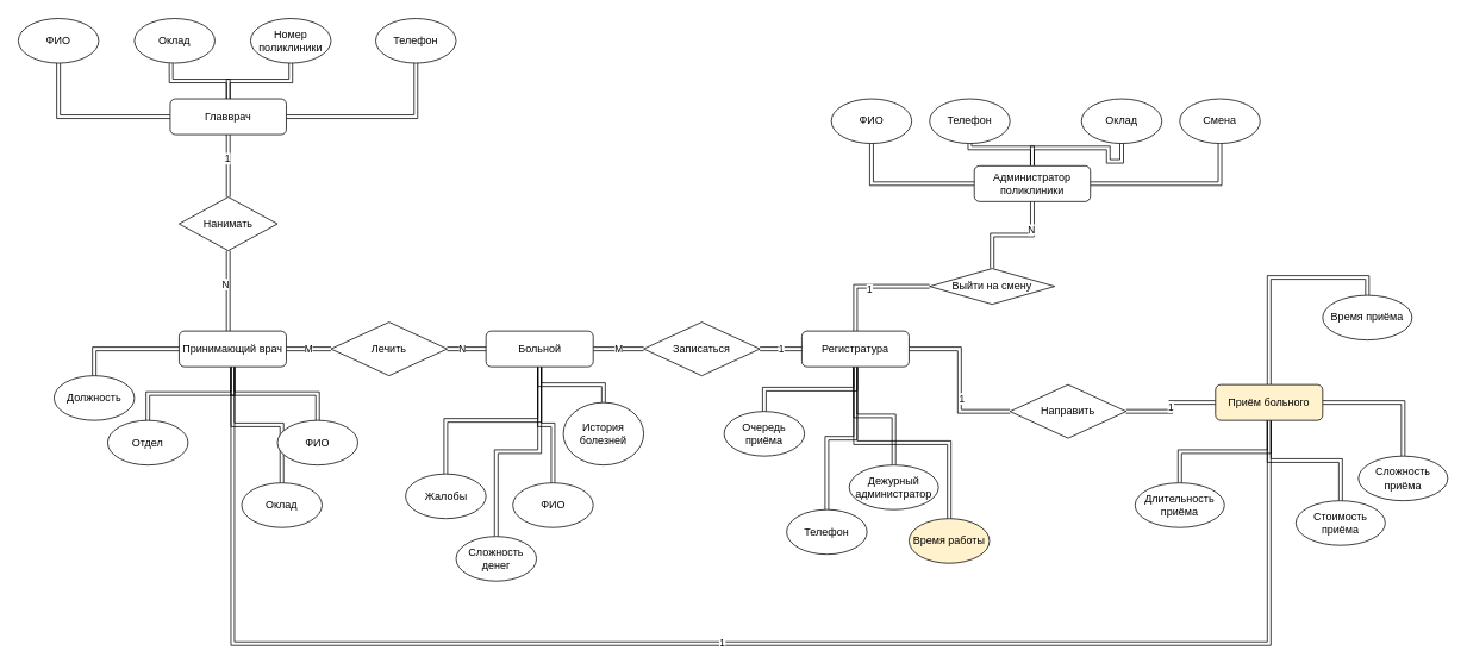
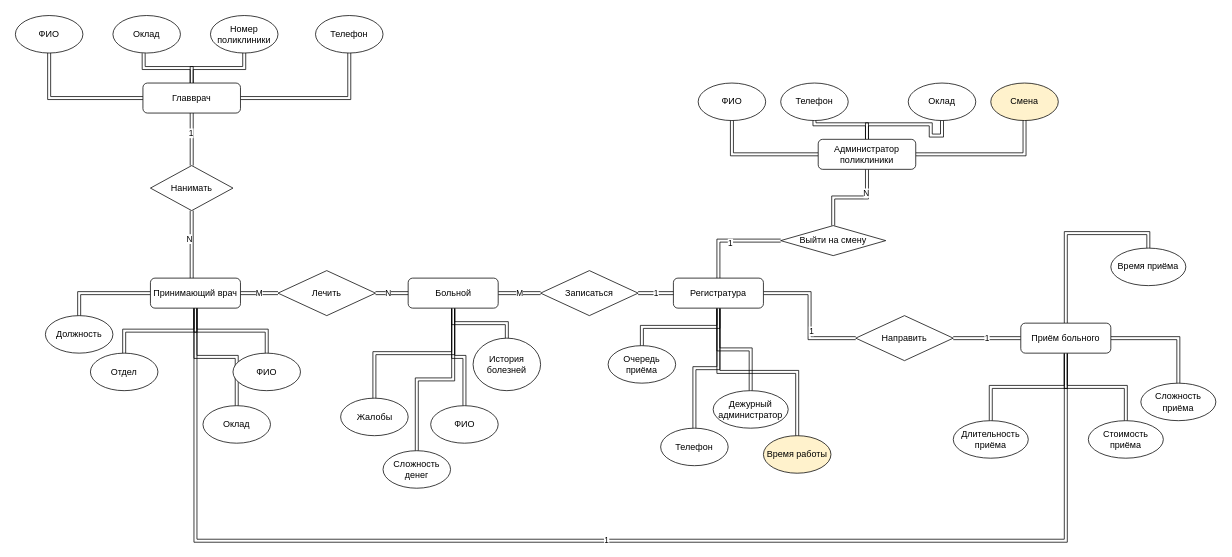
  <mxCell id="0" />
  <mxCell id="1" parent="0" />
  <mxCell id="2" value="M" style="edgeStyle=orthogonalEdgeStyle;rounded=0;orthogonalLoop=1;jettySize=auto;html=1;shape=link;" parent="1" source="7" target="23" edge="1"><mxGeometry relative="1" as="geometry" /></mxCell>
  <mxCell id="3" style="edgeStyle=orthogonalEdgeStyle;rounded=0;orthogonalLoop=1;jettySize=auto;html=1;shape=link;" parent="1" source="7" target="26" edge="1"><mxGeometry relative="1" as="geometry" /></mxCell>
  <mxCell id="4" style="edgeStyle=orthogonalEdgeStyle;rounded=0;orthogonalLoop=1;jettySize=auto;html=1;entryX=0.5;entryY=0;entryDx=0;entryDy=0;shape=link;" parent="1" source="7" target="28" edge="1"><mxGeometry relative="1" as="geometry" /></mxCell>
  <mxCell id="5" style="edgeStyle=orthogonalEdgeStyle;rounded=0;orthogonalLoop=1;jettySize=auto;html=1;entryX=0.5;entryY=0;entryDx=0;entryDy=0;shape=link;" parent="1" source="7" target="27" edge="1"><mxGeometry relative="1" as="geometry" /></mxCell>
  <mxCell id="6" style="edgeStyle=orthogonalEdgeStyle;rounded=0;orthogonalLoop=1;jettySize=auto;html=1;entryX=0.5;entryY=0;entryDx=0;entryDy=0;shape=link;" parent="1" source="7" target="29" edge="1"><mxGeometry relative="1" as="geometry" /></mxCell>
  <mxCell id="7" value="Принимающий врач" style="rounded=1;whiteSpace=wrap;html=1;fontSize=12;glass=0;strokeWidth=1;shadow=0;" parent="1" vertex="1"><mxGeometry x="200" y="370" width="120" height="40" as="geometry" /></mxCell>
  <mxCell id="8" value="M" style="edgeStyle=orthogonalEdgeStyle;rounded=0;orthogonalLoop=1;jettySize=auto;html=1;shape=link;" parent="1" source="13" target="25" edge="1"><mxGeometry relative="1" as="geometry" /></mxCell>
  <mxCell id="9" style="edgeStyle=orthogonalEdgeStyle;rounded=0;orthogonalLoop=1;jettySize=auto;html=1;shape=link;" parent="1" source="13" target="30" edge="1"><mxGeometry relative="1" as="geometry" /></mxCell>
  <mxCell id="10" style="edgeStyle=orthogonalEdgeStyle;rounded=0;orthogonalLoop=1;jettySize=auto;html=1;shape=link;" parent="1" source="13" target="31" edge="1"><mxGeometry relative="1" as="geometry" /></mxCell>
  <mxCell id="11" style="edgeStyle=orthogonalEdgeStyle;rounded=0;orthogonalLoop=1;jettySize=auto;html=1;shape=link;" parent="1" source="13" target="32" edge="1"><mxGeometry relative="1" as="geometry" /></mxCell>
  <mxCell id="12" style="edgeStyle=orthogonalEdgeStyle;rounded=0;orthogonalLoop=1;jettySize=auto;html=1;entryX=0.5;entryY=0;entryDx=0;entryDy=0;shape=link;" parent="1" source="13" target="37" edge="1"><mxGeometry relative="1" as="geometry" /></mxCell>
  <mxCell id="13" value="Больной" style="rounded=1;whiteSpace=wrap;html=1;fontSize=12;glass=0;strokeWidth=1;shadow=0;" parent="1" vertex="1"><mxGeometry x="543.5" y="370" width="120" height="40" as="geometry" /></mxCell>
  <mxCell id="14" style="edgeStyle=orthogonalEdgeStyle;rounded=0;orthogonalLoop=1;jettySize=auto;html=1;shape=link;" parent="1" source="20" target="33" edge="1"><mxGeometry relative="1" as="geometry" /></mxCell>
  <mxCell id="15" style="edgeStyle=orthogonalEdgeStyle;rounded=0;orthogonalLoop=1;jettySize=auto;html=1;entryX=0.5;entryY=0;entryDx=0;entryDy=0;shape=link;" parent="1" source="20" target="34" edge="1"><mxGeometry relative="1" as="geometry" /></mxCell>
  <mxCell id="16" style="edgeStyle=orthogonalEdgeStyle;rounded=0;orthogonalLoop=1;jettySize=auto;html=1;shape=link;" parent="1" source="20" target="35" edge="1"><mxGeometry relative="1" as="geometry" /></mxCell>
  <mxCell id="17" style="edgeStyle=orthogonalEdgeStyle;rounded=0;orthogonalLoop=1;jettySize=auto;html=1;entryX=0.5;entryY=0;entryDx=0;entryDy=0;shape=link;" parent="1" source="20" target="36" edge="1"><mxGeometry relative="1" as="geometry" /></mxCell>
  <mxCell id="18" style="edgeStyle=orthogonalEdgeStyle;rounded=0;orthogonalLoop=1;jettySize=auto;html=1;entryX=0;entryY=0.5;entryDx=0;entryDy=0;shape=link;" edge="1" parent="1" source="20" target="67"><mxGeometry relative="1" as="geometry" /></mxCell>
  <mxCell id="19" value="1" style="edgeLabel;html=1;align=center;verticalAlign=middle;resizable=0;points=[];" vertex="1" connectable="0" parent="18"><mxGeometry x="0.22" y="2" relative="1" as="geometry"><mxPoint as="offset" /></mxGeometry></mxCell>
  <mxCell id="20" value="Регистратура" style="rounded=1;whiteSpace=wrap;html=1;fontSize=12;glass=0;strokeWidth=1;shadow=0;" parent="1" vertex="1"><mxGeometry x="897" y="370" width="120" height="40" as="geometry" /></mxCell>
  <mxCell id="21" style="edgeStyle=orthogonalEdgeStyle;rounded=0;orthogonalLoop=1;jettySize=auto;html=1;shape=link;" parent="1" source="23" target="13" edge="1"><mxGeometry relative="1" as="geometry" /></mxCell>
  <mxCell id="22" value="N" style="edgeLabel;html=1;align=center;verticalAlign=middle;resizable=0;points=[];" parent="21" vertex="1" connectable="0"><mxGeometry x="-0.271" y="1" relative="1" as="geometry"><mxPoint as="offset" /></mxGeometry></mxCell>
  <mxCell id="23" value="Лечить" style="rhombus;whiteSpace=wrap;html=1;" parent="1" vertex="1"><mxGeometry x="370" y="360" width="130" height="60" as="geometry" /></mxCell>
  <mxCell id="24" value="1" style="edgeStyle=orthogonalEdgeStyle;rounded=0;orthogonalLoop=1;jettySize=auto;html=1;entryX=0;entryY=0.5;entryDx=0;entryDy=0;shape=link;" parent="1" source="25" target="20" edge="1"><mxGeometry relative="1" as="geometry" /></mxCell>
  <mxCell id="25" value="Записаться" style="rhombus;whiteSpace=wrap;html=1;" parent="1" vertex="1"><mxGeometry x="720" y="360" width="130" height="60" as="geometry" /></mxCell>
  <mxCell id="26" value="Должность" style="ellipse;whiteSpace=wrap;html=1;" parent="1" vertex="1"><mxGeometry x="60" y="420" width="90" height="50" as="geometry" /></mxCell>
  <mxCell id="27" value="Оклад" style="ellipse;whiteSpace=wrap;html=1;" parent="1" vertex="1"><mxGeometry x="270" y="540" width="90" height="50" as="geometry" /></mxCell>
  <mxCell id="28" value="Отдел" style="ellipse;whiteSpace=wrap;html=1;" parent="1" vertex="1"><mxGeometry x="120" y="470" width="90" height="50" as="geometry" /></mxCell>
  <mxCell id="29" value="ФИО" style="ellipse;whiteSpace=wrap;html=1;" parent="1" vertex="1"><mxGeometry x="310" y="470" width="90" height="50" as="geometry" /></mxCell>
  <mxCell id="30" value="Жалобы" style="ellipse;whiteSpace=wrap;html=1;" parent="1" vertex="1"><mxGeometry x="453.5" y="530" width="90" height="50" as="geometry" /></mxCell>
  <mxCell id="31" value="История болезней" style="ellipse;whiteSpace=wrap;html=1;" parent="1" vertex="1"><mxGeometry x="630" y="450" width="90" height="70" as="geometry" /></mxCell>
  <mxCell id="32" value="Сложность денег" style="ellipse;whiteSpace=wrap;html=1;" parent="1" vertex="1"><mxGeometry x="510" y="600" width="90" height="50" as="geometry" /></mxCell>
  <mxCell id="33" value="Очередь приёма" style="ellipse;whiteSpace=wrap;html=1;" parent="1" vertex="1"><mxGeometry x="810" y="460" width="90" height="50" as="geometry" /></mxCell>
  <mxCell id="34" value="Телефон" style="ellipse;whiteSpace=wrap;html=1;" parent="1" vertex="1"><mxGeometry x="880" y="570" width="90" height="50" as="geometry" /></mxCell>
  <mxCell id="35" value="Дежурный администратор" style="ellipse;whiteSpace=wrap;html=1;" parent="1" vertex="1"><mxGeometry x="950" y="520" width="100" height="50" as="geometry" /></mxCell>
  <mxCell id="36" value="Время работы" style="ellipse;whiteSpace=wrap;html=1;fillColor=#fff2cc;" parent="1" vertex="1"><mxGeometry x="1017" y="580" width="90" height="50" as="geometry" /></mxCell>
  <mxCell id="37" value="ФИО" style="ellipse;whiteSpace=wrap;html=1;" parent="1" vertex="1"><mxGeometry x="573.5" y="540" width="90" height="50" as="geometry" /></mxCell>
  <mxCell id="38" style="edgeStyle=orthogonalEdgeStyle;rounded=0;orthogonalLoop=1;jettySize=auto;html=1;entryX=0.5;entryY=0;entryDx=0;entryDy=0;shape=link;" parent="1" source="44" target="54" edge="1"><mxGeometry relative="1" as="geometry" /></mxCell>
  <mxCell id="39" value="1" style="edgeLabel;html=1;align=center;verticalAlign=middle;resizable=0;points=[];" parent="38" vertex="1" connectable="0"><mxGeometry x="-0.256" y="-2" relative="1" as="geometry"><mxPoint as="offset" /></mxGeometry></mxCell>
  <mxCell id="40" style="edgeStyle=orthogonalEdgeStyle;rounded=0;orthogonalLoop=1;jettySize=auto;html=1;entryX=0.5;entryY=1;entryDx=0;entryDy=0;shape=link;" parent="1" source="44" target="58" edge="1"><mxGeometry relative="1" as="geometry" /></mxCell>
  <mxCell id="41" style="edgeStyle=orthogonalEdgeStyle;rounded=0;orthogonalLoop=1;jettySize=auto;html=1;entryX=0.455;entryY=1.005;entryDx=0;entryDy=0;entryPerimeter=0;shape=link;" parent="1" source="44" target="59" edge="1"><mxGeometry relative="1" as="geometry" /></mxCell>
  <mxCell id="42" style="edgeStyle=orthogonalEdgeStyle;rounded=0;orthogonalLoop=1;jettySize=auto;html=1;entryX=0.5;entryY=1;entryDx=0;entryDy=0;shape=link;" parent="1" source="44" target="60" edge="1"><mxGeometry relative="1" as="geometry" /></mxCell>
  <mxCell id="43" style="edgeStyle=orthogonalEdgeStyle;rounded=0;orthogonalLoop=1;jettySize=auto;html=1;entryX=0.5;entryY=1;entryDx=0;entryDy=0;shape=link;" parent="1" source="44" target="61" edge="1"><mxGeometry relative="1" as="geometry" /></mxCell>
  <mxCell id="44" value="Главврач" style="rounded=1;whiteSpace=wrap;html=1;" parent="1" vertex="1"><mxGeometry y="110" width="130" height="40" as="geometry" x="190" /></mxCell>
  <mxCell id="45" style="edgeStyle=orthogonalEdgeStyle;rounded=0;orthogonalLoop=1;jettySize=auto;html=1;entryX=0.5;entryY=0;entryDx=0;entryDy=0;shape=link;" parent="1" source="51" target="57" edge="1"><mxGeometry relative="1" as="geometry" /></mxCell>
  <mxCell id="46" value="N" style="edgeLabel;html=1;align=center;verticalAlign=middle;resizable=0;points=[];" parent="45" vertex="1" connectable="0"><mxGeometry x="-0.487" y="-2" relative="1" as="geometry"><mxPoint as="offset" /></mxGeometry></mxCell>
  <mxCell id="47" style="edgeStyle=orthogonalEdgeStyle;rounded=0;orthogonalLoop=1;jettySize=auto;html=1;entryX=0.5;entryY=1;entryDx=0;entryDy=0;shape=link;" parent="1" source="51" target="62" edge="1"><mxGeometry relative="1" as="geometry" /></mxCell>
  <mxCell id="48" style="edgeStyle=orthogonalEdgeStyle;rounded=0;orthogonalLoop=1;jettySize=auto;html=1;entryX=0.5;entryY=1;entryDx=0;entryDy=0;shape=link;" parent="1" source="51" target="63" edge="1"><mxGeometry relative="1" as="geometry" /></mxCell>
  <mxCell id="49" style="edgeStyle=orthogonalEdgeStyle;rounded=0;orthogonalLoop=1;jettySize=auto;html=1;entryX=0.5;entryY=1;entryDx=0;entryDy=0;shape=link;" parent="1" source="51" target="64" edge="1"><mxGeometry relative="1" as="geometry" /></mxCell>
  <mxCell id="50" style="edgeStyle=orthogonalEdgeStyle;rounded=0;orthogonalLoop=1;jettySize=auto;html=1;entryX=0.5;entryY=1;entryDx=0;entryDy=0;shape=link;" parent="1" source="51" target="65" edge="1"><mxGeometry relative="1" as="geometry" /></mxCell>
  <mxCell id="51" value="Администратор поликлиники" style="rounded=1;whiteSpace=wrap;html=1;" parent="1" vertex="1"><mxGeometry x="1090" y="185" width="130" height="40" as="geometry" /></mxCell>
  <mxCell id="52" style="edgeStyle=orthogonalEdgeStyle;rounded=0;orthogonalLoop=1;jettySize=auto;html=1;entryX=0.458;entryY=0;entryDx=0;entryDy=0;entryPerimeter=0;shape=link;" parent="1" source="54" target="7" edge="1"><mxGeometry relative="1" as="geometry" /></mxCell>
  <mxCell id="53" value="N" style="edgeLabel;html=1;align=center;verticalAlign=middle;resizable=0;points=[];" parent="52" vertex="1" connectable="0"><mxGeometry x="-0.162" y="-3" relative="1" as="geometry"><mxPoint as="offset" /></mxGeometry></mxCell>
  <mxCell id="54" value="Нанимать" style="rhombus;whiteSpace=wrap;html=1;" parent="1" vertex="1"><mxGeometry x="200" y="220" width="110" height="60" as="geometry" /></mxCell>
  <mxCell id="55" style="edgeStyle=orthogonalEdgeStyle;rounded=0;orthogonalLoop=1;jettySize=auto;html=1;entryX=0.5;entryY=0;entryDx=0;entryDy=0;shape=link;" parent="1" source="57" target="20" edge="1"><mxGeometry relative="1" as="geometry" /></mxCell>
  <mxCell id="56" value="1" style="edgeLabel;html=1;align=center;verticalAlign=middle;resizable=0;points=[];" parent="55" vertex="1" connectable="0"><mxGeometry x="0.019" y="3" relative="1" as="geometry"><mxPoint as="offset" /></mxGeometry></mxCell>
  <mxCell id="57" value="Выйти на смену" style="rhombus;whiteSpace=wrap;html=1;" parent="1" vertex="1"><mxGeometry x="1040" y="300" width="140" height="40" as="geometry" /></mxCell>
  <mxCell id="58" value="ФИО" style="ellipse;whiteSpace=wrap;html=1;" parent="1" vertex="1"><mxGeometry x="20" y="20" width="90" height="50" as="geometry" /></mxCell>
  <mxCell id="59" value="Оклад" style="ellipse;whiteSpace=wrap;html=1;" parent="1" vertex="1"><mxGeometry x="150" y="20" width="90" height="50" as="geometry" /></mxCell>
  <mxCell id="60" value="Номер поликлиники" style="ellipse;whiteSpace=wrap;html=1;" parent="1" vertex="1"><mxGeometry x="280" y="20" width="90" height="50" as="geometry" /></mxCell>
  <mxCell id="61" value="Телефон" style="ellipse;whiteSpace=wrap;html=1;" parent="1" vertex="1"><mxGeometry x="420" y="20" width="90" height="50" as="geometry" /></mxCell>
  <mxCell id="62" value="ФИО" style="ellipse;whiteSpace=wrap;html=1;" parent="1" vertex="1"><mxGeometry x="930" y="110" width="90" height="50" as="geometry" /></mxCell>
  <mxCell id="63" value="Телефон" style="ellipse;whiteSpace=wrap;html=1;" parent="1" vertex="1"><mxGeometry x="1040" y="110" width="90" height="50" as="geometry" /></mxCell>
  <mxCell id="64" value="Оклад" style="ellipse;whiteSpace=wrap;html=1;" parent="1" vertex="1"><mxGeometry x="1210" y="110" width="90" height="50" as="geometry" /></mxCell>
- <mxCell id="65" value="Смена" style="ellipse;whiteSpace=wrap;html=1;" parent="1" vertex="1"><mxGeometry x="1320" y="110" width="90" height="50" as="geometry" /></mxCell>
+ <mxCell id="65" value="Смена" style="ellipse;whiteSpace=wrap;html=1;fillColor=#fff2cc;" parent="1" vertex="1"><mxGeometry x="1320" y="110" width="90" height="50" as="geometry" /></mxCell>
  <mxCell id="66" value="1" style="edgeStyle=orthogonalEdgeStyle;shape=link;rounded=0;orthogonalLoop=1;jettySize=auto;html=1;" edge="1" parent="1" source="67" target="74"><mxGeometry relative="1" as="geometry" /></mxCell>
- <mxCell id="67" value="Направить" style="rhombus;whiteSpace=wrap;html=1;" vertex="1" parent="1"><mxGeometry x="1130" y="430" width="130" height="60" as="geometry" /></mxCell>
+ <mxCell id="67" value="Направить" style="rhombus;whiteSpace=wrap;html=1;" vertex="1" parent="1"><mxGeometry x="1140" y="420" width="130" height="60" as="geometry" /></mxCell>
  <mxCell id="68" style="edgeStyle=orthogonalEdgeStyle;shape=link;rounded=0;orthogonalLoop=1;jettySize=auto;html=1;entryX=0.5;entryY=0;entryDx=0;entryDy=0;" edge="1" parent="1" source="74" target="75"><mxGeometry relative="1" as="geometry" /></mxCell>
  <mxCell id="69" style="edgeStyle=orthogonalEdgeStyle;shape=link;rounded=0;orthogonalLoop=1;jettySize=auto;html=1;entryX=0.5;entryY=0;entryDx=0;entryDy=0;" edge="1" parent="1" source="74" target="76"><mxGeometry relative="1" as="geometry" /></mxCell>
  <mxCell id="70" style="edgeStyle=orthogonalEdgeStyle;shape=link;rounded=0;orthogonalLoop=1;jettySize=auto;html=1;entryX=0.5;entryY=0;entryDx=0;entryDy=0;" edge="1" parent="1" source="74" target="77"><mxGeometry relative="1" as="geometry" /></mxCell>
  <mxCell id="71" style="edgeStyle=orthogonalEdgeStyle;shape=link;rounded=0;orthogonalLoop=1;jettySize=auto;html=1;entryX=0.5;entryY=0;entryDx=0;entryDy=0;" edge="1" parent="1" source="74" target="78"><mxGeometry relative="1" as="geometry" /></mxCell>
  <mxCell id="72" style="edgeStyle=orthogonalEdgeStyle;shape=link;rounded=0;orthogonalLoop=1;jettySize=auto;html=1;entryX=0.5;entryY=1;entryDx=0;entryDy=0;" edge="1" parent="1" source="74" target="7"><mxGeometry relative="1" as="geometry"><Array as="points"><mxPoint x="1420" y="720" /><mxPoint x="260" y="720" /></Array></mxGeometry></mxCell>
  <mxCell id="73" value="1" style="edgeLabel;html=1;align=center;verticalAlign=middle;resizable=0;points=[];" vertex="1" connectable="0" parent="72"><mxGeometry x="0.003" y="-2" relative="1" as="geometry"><mxPoint as="offset" /></mxGeometry></mxCell>
- <mxCell id="74" value="Приём больного" style="rounded=1;whiteSpace=wrap;html=1;fontSize=12;glass=0;strokeWidth=1;shadow=0;fillColor=#fff2cc;" vertex="1" parent="1"><mxGeometry x="1360" y="430" width="120" height="40" as="geometry" /></mxCell>
- <mxCell id="75" value="Длительность приёма" style="ellipse;whiteSpace=wrap;html=1;" vertex="1" parent="1"><mxGeometry x="1270" y="540" width="100" height="50" as="geometry" /></mxCell>
+ <mxCell id="74" value="Приём больного" style="rounded=1;whiteSpace=wrap;html=1;fontSize=12;glass=0;strokeWidth=1;shadow=0;" vertex="1" parent="1"><mxGeometry x="1360" y="430" width="120" height="40" as="geometry" /></mxCell>
+ <mxCell id="75" value="Длительность приёма" style="ellipse;whiteSpace=wrap;html=1;" vertex="1" parent="1"><mxGeometry x="1270" y="560" width="100" height="50" as="geometry" /></mxCell>
  <mxCell id="76" value="Время приёма" style="ellipse;whiteSpace=wrap;html=1;" vertex="1" parent="1"><mxGeometry x="1480" y="330" width="100" height="50" as="geometry" /></mxCell>
  <mxCell id="77" value="Стоимость приёма" style="ellipse;whiteSpace=wrap;html=1;" vertex="1" parent="1"><mxGeometry x="1450" y="560" width="100" height="50" as="geometry" /></mxCell>
  <mxCell id="78" value="Сложность приёма" style="ellipse;whiteSpace=wrap;html=1;" vertex="1" parent="1"><mxGeometry x="1520" y="510" width="100" height="50" as="geometry" /></mxCell>
